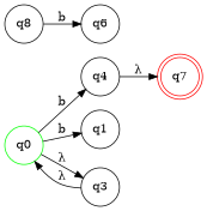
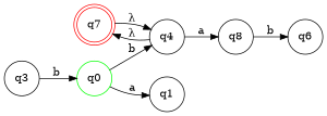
  digraph {
    rankdir=LR
    node [shape=circle]
    q7 [color=red shape=doublecircle]
    q4
    n3 [label=q8]
    q0 [color=green]
    q1
    q3
    q6
+   q7 -> q4 [label="λ"]
    q4 -> q7 [label="λ"]
+   q4 -> n3 [label=a]
    n3 -> q6 [label=b]
    q0 -> q4 [label=b]
-   q0 -> q1 [label=b]
-   q0 -> q3 [label="λ"]
-   q3 -> q0 [label="λ"]
+   q0 -> q1 [label=a]
+   q3 -> q0 [label=b]
  }
